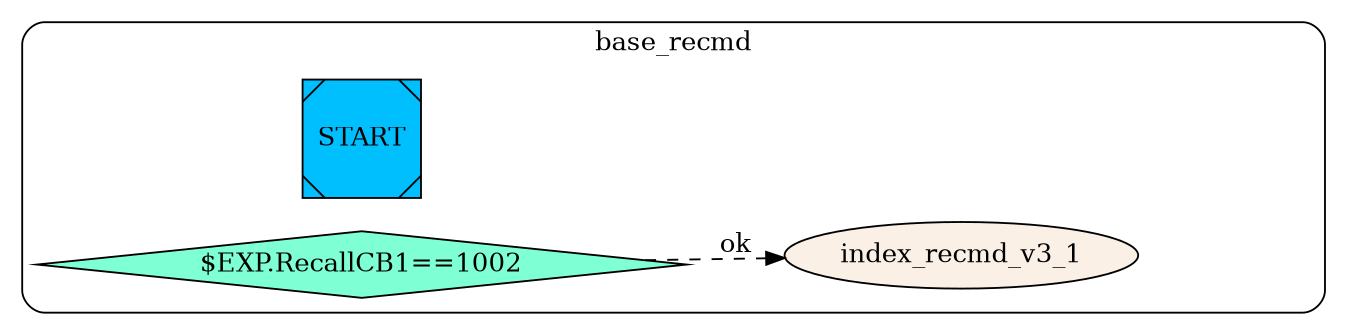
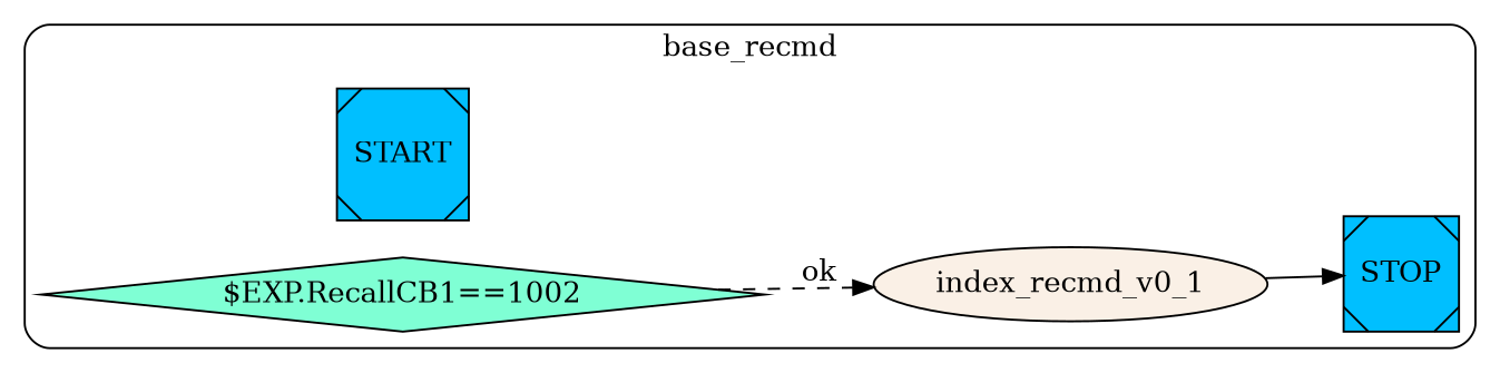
  digraph {
    rankdir=LR
    node [color=black fillcolor=deepskyblue shape=Msquare style=filled]
    n1 [label=START]
+   n2 [label=STOP]
    n3 [fillcolor=aquamarine label="$EXP.RecallCB1==1002" shape=diamond]
-   n4 [fillcolor=linen label=index_recmd_v3_1 shape=""]
+   n4 [fillcolor=linen label=index_recmd_v0_1 shape=""]
    subgraph cluster_1 {
      label=base_recmd
      style=rounded
      n1
+     n2
      n3
      n4
    }
    n3 -> n4 [label=ok style=dashed]
+   n4 -> n2
  }
